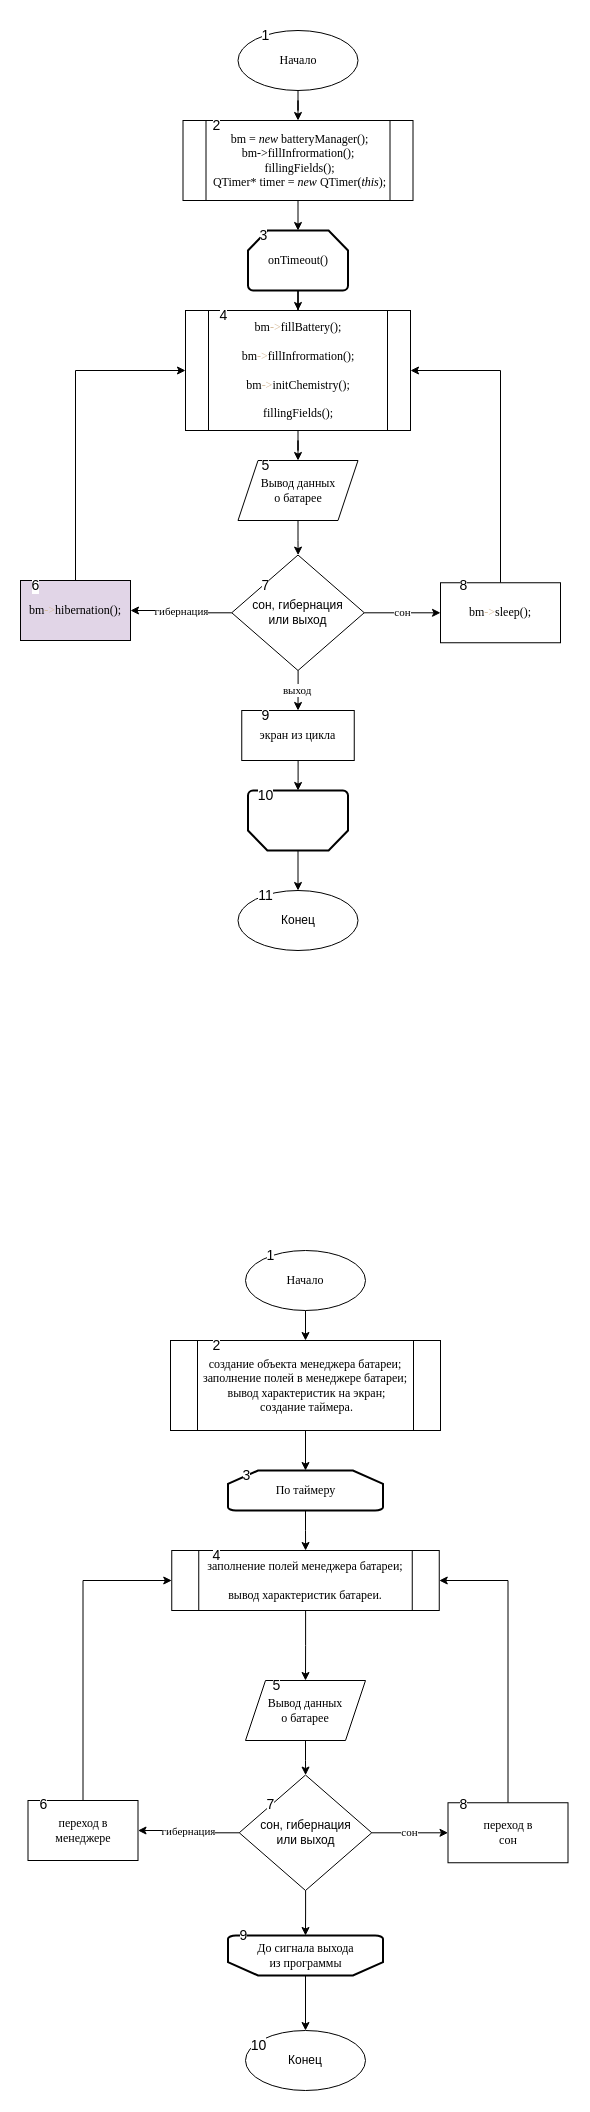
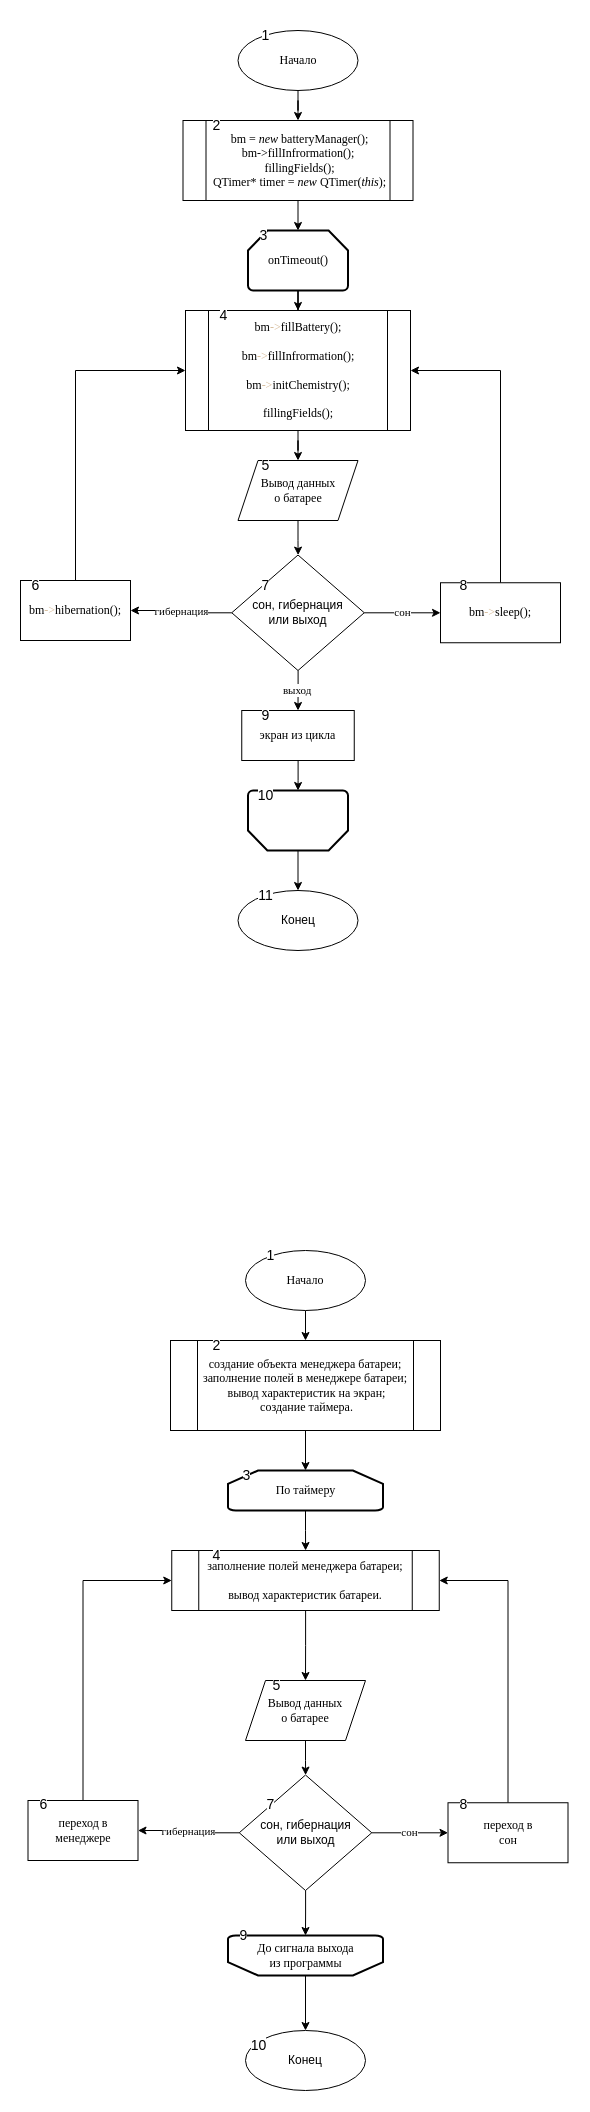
  <mxCell id="0" />
  <mxCell id="1" parent="0" />
  <mxCell id="2" value="" style="edgeStyle=orthogonalEdgeStyle;rounded=0;orthogonalLoop=1;jettySize=auto;html=1;entryX=0.5;entryY=0;entryDx=0;entryDy=0;" parent="1" source="3" target="8" edge="1"><mxGeometry relative="1" as="geometry"><mxPoint x="300" y="170" as="targetPoint" /></mxGeometry></mxCell>
  <mxCell id="3" value="&lt;font face=&quot;Times New Roman&quot;&gt;Начало&lt;/font&gt;" style="ellipse;whiteSpace=wrap;html=1;" parent="1" vertex="1"><mxGeometry x="237.5" y="30" width="120" height="60" as="geometry" /></mxCell>
  <mxCell id="4" value="Конец" style="ellipse;whiteSpace=wrap;html=1;" parent="1" vertex="1"><mxGeometry x="237.5" y="890" width="120" height="60" as="geometry" /></mxCell>
  <mxCell id="5" value="" style="edgeStyle=orthogonalEdgeStyle;rounded=0;orthogonalLoop=1;jettySize=auto;html=1;exitX=0.5;exitY=1;exitDx=0;exitDy=0;entryX=0.5;entryY=0;entryDx=0;entryDy=0;entryPerimeter=0;" parent="1" source="8" target="22" edge="1"><mxGeometry relative="1" as="geometry"><mxPoint x="300" y="230" as="sourcePoint" /><mxPoint x="297.5" y="220" as="targetPoint" /></mxGeometry></mxCell>
  <mxCell id="6" value="" style="edgeStyle=orthogonalEdgeStyle;rounded=0;orthogonalLoop=1;jettySize=auto;html=1;fontFamily=Times New Roman;fontColor=#000000;" parent="1" source="7" target="10" edge="1"><mxGeometry relative="1" as="geometry" /></mxCell>
  <mxCell id="7" value="&lt;pre style=&quot;margin-top: 0px; margin-bottom: 0px;&quot;&gt;&lt;font face=&quot;Times New Roman&quot;&gt;bm&lt;span style=&quot;color:#d6bb9a;&quot;&gt;-&amp;gt;&lt;/span&gt;fillBattery();&lt;/font&gt;&lt;/pre&gt;&lt;font face=&quot;Times New Roman&quot;&gt;&lt;br&gt;&lt;/font&gt;&lt;pre style=&quot;margin-top: 0px; margin-bottom: 0px;&quot;&gt;&lt;font face=&quot;Times New Roman&quot;&gt;bm&lt;span style=&quot;color:#d6bb9a;&quot;&gt;-&amp;gt;&lt;/span&gt;fillInfrormation();&lt;/font&gt;&lt;/pre&gt;&lt;font face=&quot;Times New Roman&quot;&gt;&lt;br&gt;&lt;/font&gt;&lt;pre style=&quot;margin-top: 0px; margin-bottom: 0px;&quot;&gt;&lt;font face=&quot;Times New Roman&quot;&gt;bm&lt;span style=&quot;color:#d6bb9a;&quot;&gt;-&amp;gt;&lt;/span&gt;initChemistry();&lt;/font&gt;&lt;/pre&gt;&lt;font face=&quot;Times New Roman&quot;&gt;&lt;br&gt;&lt;/font&gt;&lt;pre style=&quot;margin-top: 0px; margin-bottom: 0px;&quot;&gt;&lt;font face=&quot;Times New Roman&quot;&gt;fillingFields();&lt;/font&gt;&lt;/pre&gt;" style="shape=process;whiteSpace=wrap;html=1;backgroundOutline=1;" parent="1" vertex="1"><mxGeometry x="185" y="310" width="225" height="120" as="geometry" /></mxCell>
  <mxCell id="8" value="&lt;pre style=&quot;margin-top: 0px; margin-bottom: 0px;&quot;&gt;&lt;font face=&quot;Times New Roman&quot;&gt; bm = &lt;span style=&quot;font-style: italic;&quot;&gt;new&lt;/span&gt; batteryManager();&lt;/font&gt;&lt;/pre&gt;&lt;pre style=&quot;margin-top: 0px; margin-bottom: 0px;&quot;&gt;&lt;font face=&quot;Times New Roman&quot;&gt;bm&lt;span style=&quot;background-color: initial; white-space: normal;&quot;&gt;-&amp;gt;&lt;/span&gt;&lt;span style=&quot;background-color: initial; white-space: normal;&quot;&gt;fillInfrormation();&lt;/span&gt;&lt;/font&gt;&lt;/pre&gt;&lt;pre style=&quot;margin-top: 0px; margin-bottom: 0px;&quot;&gt;&lt;font face=&quot;Times New Roman&quot;&gt; fillingFields();&lt;/font&gt;&lt;/pre&gt;&lt;pre style=&quot;margin-top: 0px; margin-bottom: 0px;&quot;&gt;&lt;font face=&quot;Times New Roman&quot;&gt; QTimer* timer = &lt;span style=&quot;font-style: italic;&quot;&gt;new&lt;/span&gt; QTimer(&lt;span style=&quot;font-style: italic;&quot;&gt;this&lt;/span&gt;);&lt;/font&gt;&lt;/pre&gt;" style="shape=process;whiteSpace=wrap;html=1;backgroundOutline=1;fontFamily=Times New Roman;noLabel=0;autosize=0;enumerate=0;" parent="1" vertex="1"><mxGeometry x="182.5" y="120" width="230" height="80" as="geometry" /></mxCell>
  <mxCell id="9" value="" style="edgeStyle=orthogonalEdgeStyle;rounded=0;orthogonalLoop=1;jettySize=auto;html=1;fontFamily=Times New Roman;fontColor=#000000;" parent="1" source="10" target="14" edge="1"><mxGeometry relative="1" as="geometry" /></mxCell>
  <mxCell id="10" value="&lt;font face=&quot;Times New Roman&quot;&gt;Вывод данных&lt;br&gt;о батарее&lt;/font&gt;" style="shape=parallelogram;perimeter=parallelogramPerimeter;whiteSpace=wrap;html=1;fixedSize=1;" parent="1" vertex="1"><mxGeometry x="237.5" y="460" width="120" height="60" as="geometry" /></mxCell>
  <mxCell id="11" value="сон" style="edgeStyle=orthogonalEdgeStyle;rounded=0;orthogonalLoop=1;jettySize=auto;html=1;fontFamily=Times New Roman;fontColor=#000000;" parent="1" source="14" target="16" edge="1"><mxGeometry relative="1" as="geometry" /></mxCell>
  <mxCell id="12" value="гибернация" style="edgeStyle=orthogonalEdgeStyle;rounded=0;orthogonalLoop=1;jettySize=auto;html=1;fontFamily=Times New Roman;fontColor=#000000;" parent="1" source="14" target="18" edge="1"><mxGeometry relative="1" as="geometry" /></mxCell>
  <mxCell id="13" value="выход&amp;nbsp;" style="edgeStyle=orthogonalEdgeStyle;rounded=0;orthogonalLoop=1;jettySize=auto;html=1;fontFamily=Times New Roman;fontColor=#000000;entryX=0.5;entryY=0;entryDx=0;entryDy=0;" parent="1" source="14" target="20" edge="1"><mxGeometry relative="1" as="geometry"><mxPoint x="297.5" y="720" as="targetPoint" /></mxGeometry></mxCell>
  <mxCell id="14" value="сон, гибернация&lt;br&gt;или выход" style="rhombus;whiteSpace=wrap;html=1;" parent="1" vertex="1"><mxGeometry x="231.25" y="554.5" width="132.5" height="115.5" as="geometry" /></mxCell>
  <mxCell id="15" style="edgeStyle=orthogonalEdgeStyle;rounded=0;orthogonalLoop=1;jettySize=auto;html=1;exitX=0.5;exitY=0;exitDx=0;exitDy=0;entryX=1;entryY=0.5;entryDx=0;entryDy=0;fontFamily=Times New Roman;fontColor=#000000;" parent="1" source="16" target="7" edge="1"><mxGeometry relative="1" as="geometry" /></mxCell>
  <mxCell id="16" value="&lt;pre style=&quot;margin-top: 0px; margin-bottom: 0px;&quot;&gt;&lt;font face=&quot;Times New Roman&quot;&gt;bm&lt;span style=&quot;color:#d6bb9a;&quot;&gt;-&amp;gt;&lt;/span&gt;sleep();&lt;/font&gt;&lt;/pre&gt;" style="whiteSpace=wrap;html=1;" parent="1" vertex="1"><mxGeometry x="440" y="582.25" width="120" height="60" as="geometry" /></mxCell>
  <mxCell id="17" style="edgeStyle=orthogonalEdgeStyle;rounded=0;orthogonalLoop=1;jettySize=auto;html=1;exitX=0.5;exitY=0;exitDx=0;exitDy=0;entryX=0;entryY=0.5;entryDx=0;entryDy=0;fontFamily=Times New Roman;fontColor=#000000;" parent="1" source="18" target="7" edge="1"><mxGeometry relative="1" as="geometry" /></mxCell>
- <mxCell id="18" value="&lt;pre style=&quot;margin-top: 0px; margin-bottom: 0px;&quot;&gt;&lt;font face=&quot;Times New Roman&quot;&gt;bm&lt;span style=&quot;color:#d6bb9a;&quot;&gt;-&amp;gt;&lt;/span&gt;hibernation();&lt;/font&gt;&lt;/pre&gt;" style="whiteSpace=wrap;html=1;fillColor=#e1d5e7;" parent="1" vertex="1"><mxGeometry x="20" y="580" width="110" height="60" as="geometry" /></mxCell>
+ <mxCell id="18" value="&lt;pre style=&quot;margin-top: 0px; margin-bottom: 0px;&quot;&gt;&lt;font face=&quot;Times New Roman&quot;&gt;bm&lt;span style=&quot;color:#d6bb9a;&quot;&gt;-&amp;gt;&lt;/span&gt;hibernation();&lt;/font&gt;&lt;/pre&gt;" style="whiteSpace=wrap;html=1;" parent="1" vertex="1"><mxGeometry x="20" y="580" width="110" height="60" as="geometry" /></mxCell>
  <mxCell id="19" value="" style="edgeStyle=orthogonalEdgeStyle;rounded=0;orthogonalLoop=1;jettySize=auto;html=1;fontFamily=Times New Roman;fontColor=#000000;" parent="1" source="20" target="24" edge="1"><mxGeometry relative="1" as="geometry" /></mxCell>
  <mxCell id="20" value="экран из цикла" style="whiteSpace=wrap;html=1;fontFamily=Times New Roman;fontColor=#000000;" parent="1" vertex="1"><mxGeometry x="241.25" y="710" width="112.5" height="50" as="geometry" /></mxCell>
  <mxCell id="21" value="" style="edgeStyle=orthogonalEdgeStyle;rounded=0;orthogonalLoop=1;jettySize=auto;html=1;fontFamily=Times New Roman;fontColor=#000000;" parent="1" source="22" target="7" edge="1"><mxGeometry relative="1" as="geometry" /></mxCell>
  <mxCell id="22" value="onTimeout()" style="strokeWidth=2;html=1;shape=mxgraph.flowchart.loop_limit;whiteSpace=wrap;fontFamily=Times New Roman;fontColor=#000000;" parent="1" vertex="1"><mxGeometry x="247.5" y="230" width="100" height="60" as="geometry" /></mxCell>
  <mxCell id="23" value="" style="edgeStyle=orthogonalEdgeStyle;rounded=0;orthogonalLoop=1;jettySize=auto;html=1;fontFamily=Times New Roman;fontColor=#000000;" parent="1" source="24" target="4" edge="1"><mxGeometry relative="1" as="geometry" /></mxCell>
  <mxCell id="24" value="" style="strokeWidth=2;html=1;shape=mxgraph.flowchart.loop_limit;whiteSpace=wrap;fontFamily=Times New Roman;fontColor=#000000;direction=west;" parent="1" vertex="1"><mxGeometry x="247.5" y="790" width="100" height="60" as="geometry" /></mxCell>
  <mxCell id="25" value="" style="edgeStyle=orthogonalEdgeStyle;rounded=0;orthogonalLoop=1;jettySize=auto;html=1;entryX=0.5;entryY=0;entryDx=0;entryDy=0;" parent="1" source="26" target="31" edge="1"><mxGeometry relative="1" as="geometry"><mxPoint x="307.5" y="1390" as="targetPoint" /></mxGeometry></mxCell>
  <mxCell id="26" value="&lt;font face=&quot;Times New Roman&quot;&gt;Начало&lt;/font&gt;" style="ellipse;whiteSpace=wrap;html=1;" parent="1" vertex="1"><mxGeometry x="245" y="1250" width="120" height="60" as="geometry" /></mxCell>
  <mxCell id="27" value="Конец" style="ellipse;whiteSpace=wrap;html=1;" parent="1" vertex="1"><mxGeometry x="245" y="2030" width="120" height="60" as="geometry" /></mxCell>
  <mxCell id="28" value="" style="edgeStyle=orthogonalEdgeStyle;rounded=0;orthogonalLoop=1;jettySize=auto;html=1;exitX=0.5;exitY=1;exitDx=0;exitDy=0;entryX=0.5;entryY=0;entryDx=0;entryDy=0;entryPerimeter=0;" parent="1" source="31" target="43" edge="1"><mxGeometry relative="1" as="geometry"><mxPoint x="307.5" y="1450" as="sourcePoint" /><mxPoint x="305" y="1440" as="targetPoint" /></mxGeometry></mxCell>
  <mxCell id="29" value="" style="edgeStyle=orthogonalEdgeStyle;rounded=0;orthogonalLoop=1;jettySize=auto;html=1;fontFamily=Times New Roman;fontColor=#000000;" parent="1" source="30" target="33" edge="1"><mxGeometry relative="1" as="geometry" /></mxCell>
  <mxCell id="30" value="&lt;pre style=&quot;margin-top: 0px; margin-bottom: 0px;&quot;&gt;&lt;font face=&quot;Times New Roman&quot;&gt;заполнение полей менеджера батареи;&lt;/font&gt;&lt;/pre&gt;&lt;font face=&quot;Times New Roman&quot;&gt;&lt;br&gt;&lt;/font&gt;&lt;pre style=&quot;margin-top: 0px; margin-bottom: 0px;&quot;&gt;&lt;font face=&quot;Times New Roman&quot;&gt;вывод характеристик батареи.&lt;/font&gt;&lt;/pre&gt;" style="shape=process;whiteSpace=wrap;html=1;backgroundOutline=1;" parent="1" vertex="1"><mxGeometry x="171.25" y="1550" width="267.5" height="60" as="geometry" /></mxCell>
  <mxCell id="31" value="&lt;pre style=&quot;margin-top: 0px; margin-bottom: 0px;&quot;&gt;&lt;font face=&quot;Times New Roman&quot;&gt;создание объекта менеджера батареи;&lt;/font&gt;&lt;/pre&gt;&lt;pre style=&quot;margin-top: 0px; margin-bottom: 0px;&quot;&gt;&lt;font face=&quot;Times New Roman&quot;&gt;заполнение полей в менеджере батареи;&lt;/font&gt;&lt;/pre&gt;&lt;pre style=&quot;margin-top: 0px; margin-bottom: 0px;&quot;&gt;&lt;font face=&quot;Times New Roman&quot;&gt; вывод характеристик на экран;&lt;/font&gt;&lt;/pre&gt;&lt;pre style=&quot;margin-top: 0px; margin-bottom: 0px;&quot;&gt;&lt;font face=&quot;Times New Roman&quot;&gt; создание таймера.&lt;/font&gt;&lt;/pre&gt;" style="shape=process;whiteSpace=wrap;html=1;backgroundOutline=1;fontFamily=Times New Roman;" parent="1" vertex="1"><mxGeometry x="170" y="1340" width="270" height="90" as="geometry" /></mxCell>
  <mxCell id="32" value="" style="edgeStyle=orthogonalEdgeStyle;rounded=0;orthogonalLoop=1;jettySize=auto;html=1;fontFamily=Times New Roman;fontColor=#000000;" parent="1" source="33" target="37" edge="1"><mxGeometry relative="1" as="geometry" /></mxCell>
  <mxCell id="33" value="&lt;font face=&quot;Times New Roman&quot;&gt;Вывод данных&lt;br&gt;о батарее&lt;/font&gt;" style="shape=parallelogram;perimeter=parallelogramPerimeter;whiteSpace=wrap;html=1;fixedSize=1;" parent="1" vertex="1"><mxGeometry x="245" y="1680" width="120" height="60" as="geometry" /></mxCell>
  <mxCell id="34" value="сон" style="edgeStyle=orthogonalEdgeStyle;rounded=0;orthogonalLoop=1;jettySize=auto;html=1;fontFamily=Times New Roman;fontColor=#000000;" parent="1" source="37" target="39" edge="1"><mxGeometry relative="1" as="geometry" /></mxCell>
  <mxCell id="35" value="гибернация" style="edgeStyle=orthogonalEdgeStyle;rounded=0;orthogonalLoop=1;jettySize=auto;html=1;fontFamily=Times New Roman;fontColor=#000000;" parent="1" source="37" target="41" edge="1"><mxGeometry relative="1" as="geometry" /></mxCell>
  <mxCell id="36" value="" style="edgeStyle=orthogonalEdgeStyle;rounded=0;orthogonalLoop=1;jettySize=auto;html=1;fontSize=14;" edge="1" parent="1" source="37" target="65"><mxGeometry relative="1" as="geometry" /></mxCell>
  <mxCell id="37" value="сон, гибернация&lt;br&gt;или выход" style="rhombus;whiteSpace=wrap;html=1;" parent="1" vertex="1"><mxGeometry x="238.75" y="1774.5" width="132.5" height="115.5" as="geometry" /></mxCell>
  <mxCell id="38" style="edgeStyle=orthogonalEdgeStyle;rounded=0;orthogonalLoop=1;jettySize=auto;html=1;exitX=0.5;exitY=0;exitDx=0;exitDy=0;entryX=1;entryY=0.5;entryDx=0;entryDy=0;fontFamily=Times New Roman;fontColor=#000000;" parent="1" source="39" target="30" edge="1"><mxGeometry relative="1" as="geometry" /></mxCell>
  <mxCell id="39" value="&lt;pre style=&quot;margin-top: 0px; margin-bottom: 0px;&quot;&gt;&lt;font face=&quot;Times New Roman&quot;&gt;переход в&lt;/font&gt;&lt;/pre&gt;&lt;pre style=&quot;margin-top: 0px; margin-bottom: 0px;&quot;&gt;&lt;font face=&quot;Times New Roman&quot;&gt;сон&lt;/font&gt;&lt;/pre&gt;" style="whiteSpace=wrap;html=1;" parent="1" vertex="1"><mxGeometry x="447.5" y="1802.25" width="120" height="60" as="geometry" /></mxCell>
  <mxCell id="40" style="edgeStyle=orthogonalEdgeStyle;rounded=0;orthogonalLoop=1;jettySize=auto;html=1;exitX=0.5;exitY=0;exitDx=0;exitDy=0;entryX=0;entryY=0.5;entryDx=0;entryDy=0;fontFamily=Times New Roman;fontColor=#000000;" parent="1" source="41" target="30" edge="1"><mxGeometry relative="1" as="geometry" /></mxCell>
  <mxCell id="41" value="&lt;pre style=&quot;margin-top: 0px; margin-bottom: 0px;&quot;&gt;&lt;font face=&quot;Times New Roman&quot;&gt;переход в&lt;/font&gt;&lt;/pre&gt;&lt;pre style=&quot;margin-top: 0px; margin-bottom: 0px;&quot;&gt;&lt;font face=&quot;Times New Roman&quot;&gt;менеджере&lt;/font&gt;&lt;/pre&gt;" style="whiteSpace=wrap;html=1;" parent="1" vertex="1"><mxGeometry x="27.5" y="1800" width="110" height="60" as="geometry" /></mxCell>
  <mxCell id="42" value="" style="edgeStyle=orthogonalEdgeStyle;rounded=0;orthogonalLoop=1;jettySize=auto;html=1;fontFamily=Times New Roman;fontColor=#000000;" parent="1" source="43" target="30" edge="1"><mxGeometry relative="1" as="geometry" /></mxCell>
  <mxCell id="43" value="По таймеру" style="strokeWidth=2;html=1;shape=mxgraph.flowchart.loop_limit;whiteSpace=wrap;fontFamily=Times New Roman;fontColor=#000000;" parent="1" vertex="1"><mxGeometry x="227.5" y="1470" width="155" height="40" as="geometry" /></mxCell>
  <mxCell id="44" value="1" style="text;html=1;align=center;verticalAlign=middle;resizable=0;points=[];autosize=1;strokeColor=none;fillColor=none;labelBackgroundColor=#FFFFFF;fontSize=14;" vertex="1" parent="1"><mxGeometry x="250" y="20" width="30" height="30" as="geometry" /></mxCell>
  <mxCell id="45" value="2" style="text;html=1;align=center;verticalAlign=middle;resizable=0;points=[];autosize=1;strokeColor=none;fillColor=none;labelBackgroundColor=#FFFFFF;fontSize=14;" vertex="1" parent="1"><mxGeometry x="201.25" y="110" width="30" height="30" as="geometry" /></mxCell>
  <mxCell id="46" value="3" style="text;html=1;align=center;verticalAlign=middle;resizable=0;points=[];autosize=1;strokeColor=none;fillColor=none;labelBackgroundColor=#FFFFFF;fontSize=14;" vertex="1" parent="1"><mxGeometry x="247.5" y="220" width="30" height="30" as="geometry" /></mxCell>
  <mxCell id="47" value="4" style="text;html=1;align=center;verticalAlign=middle;resizable=0;points=[];autosize=1;strokeColor=none;fillColor=none;labelBackgroundColor=#FFFFFF;fontSize=14;" vertex="1" parent="1"><mxGeometry x="207.5" y="300" width="30" height="30" as="geometry" /></mxCell>
  <mxCell id="48" value="5" style="text;html=1;align=center;verticalAlign=middle;resizable=0;points=[];autosize=1;strokeColor=none;fillColor=none;labelBackgroundColor=#FFFFFF;fontSize=14;" vertex="1" parent="1"><mxGeometry x="250" y="450" width="30" height="30" as="geometry" /></mxCell>
  <mxCell id="49" value="6" style="text;html=1;align=center;verticalAlign=middle;resizable=0;points=[];autosize=1;strokeColor=none;fillColor=none;labelBackgroundColor=#FFFFFF;fontSize=14;" vertex="1" parent="1"><mxGeometry x="20" y="570" width="30" height="30" as="geometry" /></mxCell>
  <mxCell id="50" value="7" style="text;html=1;align=center;verticalAlign=middle;resizable=0;points=[];autosize=1;strokeColor=none;fillColor=none;labelBackgroundColor=#FFFFFF;fontSize=14;" vertex="1" parent="1"><mxGeometry x="250" y="570" width="30" height="30" as="geometry" /></mxCell>
  <mxCell id="51" value="8" style="text;html=1;align=center;verticalAlign=middle;resizable=0;points=[];autosize=1;strokeColor=none;fillColor=none;labelBackgroundColor=#FFFFFF;fontSize=14;" vertex="1" parent="1"><mxGeometry x="447.5" y="570" width="30" height="30" as="geometry" /></mxCell>
  <mxCell id="52" value="9" style="text;html=1;align=center;verticalAlign=middle;resizable=0;points=[];autosize=1;strokeColor=none;fillColor=none;labelBackgroundColor=#FFFFFF;fontSize=14;" vertex="1" parent="1"><mxGeometry x="250" y="700" width="30" height="30" as="geometry" /></mxCell>
  <mxCell id="53" value="10" style="text;html=1;align=center;verticalAlign=middle;resizable=0;points=[];autosize=1;strokeColor=none;fillColor=none;labelBackgroundColor=#FFFFFF;fontSize=14;" vertex="1" parent="1"><mxGeometry x="245" y="780" width="40" height="30" as="geometry" /></mxCell>
  <mxCell id="54" value="11" style="text;html=1;align=center;verticalAlign=middle;resizable=0;points=[];autosize=1;strokeColor=none;fillColor=none;labelBackgroundColor=#FFFFFF;fontSize=14;" vertex="1" parent="1"><mxGeometry x="245" y="880" width="40" height="30" as="geometry" /></mxCell>
  <mxCell id="55" value="1" style="text;html=1;align=center;verticalAlign=middle;resizable=0;points=[];autosize=1;strokeColor=none;fillColor=none;labelBackgroundColor=#FFFFFF;fontSize=14;" vertex="1" parent="1"><mxGeometry x="255" y="1240" width="30" height="30" as="geometry" /></mxCell>
  <mxCell id="56" value="2" style="text;html=1;align=center;verticalAlign=middle;resizable=0;points=[];autosize=1;strokeColor=none;fillColor=none;labelBackgroundColor=#FFFFFF;fontSize=14;" vertex="1" parent="1"><mxGeometry x="201.25" y="1330" width="30" height="30" as="geometry" /></mxCell>
  <mxCell id="57" value="3" style="text;html=1;align=center;verticalAlign=middle;resizable=0;points=[];autosize=1;strokeColor=none;fillColor=none;labelBackgroundColor=#FFFFFF;fontSize=14;" vertex="1" parent="1"><mxGeometry x="231.25" y="1460" width="30" height="30" as="geometry" /></mxCell>
  <mxCell id="58" value="4" style="text;html=1;align=center;verticalAlign=middle;resizable=0;points=[];autosize=1;strokeColor=none;fillColor=none;labelBackgroundColor=#FFFFFF;fontSize=14;" vertex="1" parent="1"><mxGeometry x="201.25" y="1540" width="30" height="30" as="geometry" /></mxCell>
  <mxCell id="59" value="5" style="text;html=1;align=center;verticalAlign=middle;resizable=0;points=[];autosize=1;strokeColor=none;fillColor=none;labelBackgroundColor=#FFFFFF;fontSize=14;" vertex="1" parent="1"><mxGeometry x="261.25" y="1670" width="30" height="30" as="geometry" /></mxCell>
  <mxCell id="60" value="6" style="text;html=1;align=center;verticalAlign=middle;resizable=0;points=[];autosize=1;strokeColor=none;fillColor=none;labelBackgroundColor=#FFFFFF;fontSize=14;" vertex="1" parent="1"><mxGeometry x="27.5" y="1789" width="30" height="30" as="geometry" /></mxCell>
  <mxCell id="61" value="7" style="text;html=1;align=center;verticalAlign=middle;resizable=0;points=[];autosize=1;strokeColor=none;fillColor=none;labelBackgroundColor=#FFFFFF;fontSize=14;" vertex="1" parent="1"><mxGeometry x="255" y="1789" width="30" height="30" as="geometry" /></mxCell>
  <mxCell id="62" value="8" style="text;html=1;align=center;verticalAlign=middle;resizable=0;points=[];autosize=1;strokeColor=none;fillColor=none;labelBackgroundColor=#FFFFFF;fontSize=14;" vertex="1" parent="1"><mxGeometry x="447.5" y="1789" width="30" height="30" as="geometry" /></mxCell>
  <mxCell id="63" value="10" style="text;html=1;align=center;verticalAlign=middle;resizable=0;points=[];autosize=1;strokeColor=none;fillColor=none;labelBackgroundColor=#FFFFFF;fontSize=14;" vertex="1" parent="1"><mxGeometry x="237.5" y="2030" width="40" height="30" as="geometry" /></mxCell>
  <mxCell id="64" value="" style="edgeStyle=orthogonalEdgeStyle;rounded=0;orthogonalLoop=1;jettySize=auto;html=1;fontSize=14;" edge="1" parent="1" source="65" target="27"><mxGeometry relative="1" as="geometry" /></mxCell>
  <mxCell id="65" value="До сигнала выхода&lt;br&gt;из программы" style="strokeWidth=2;html=1;shape=mxgraph.flowchart.loop_limit;whiteSpace=wrap;fontFamily=Times New Roman;fontColor=#000000;direction=west;" vertex="1" parent="1"><mxGeometry x="227.5" y="1935" width="155" height="40" as="geometry" /></mxCell>
  <mxCell id="66" value="9" style="text;html=1;align=center;verticalAlign=middle;resizable=0;points=[];autosize=1;strokeColor=none;fillColor=none;fontSize=14;labelBackgroundColor=#FFFFFF;" vertex="1" parent="1"><mxGeometry x="227.5" y="1920" width="30" height="30" as="geometry" /></mxCell>
